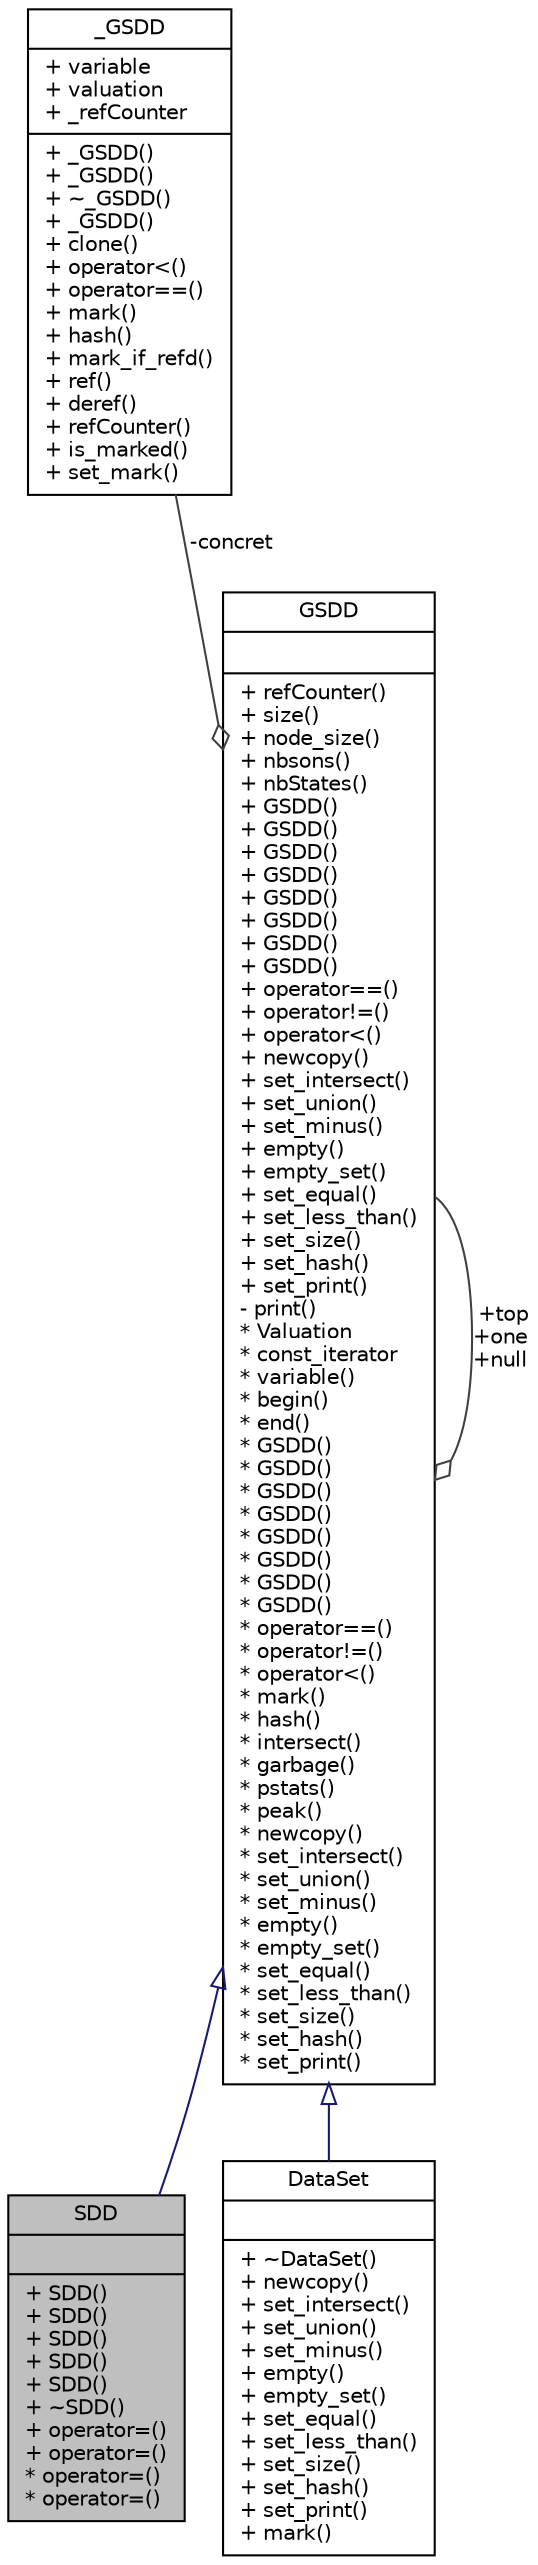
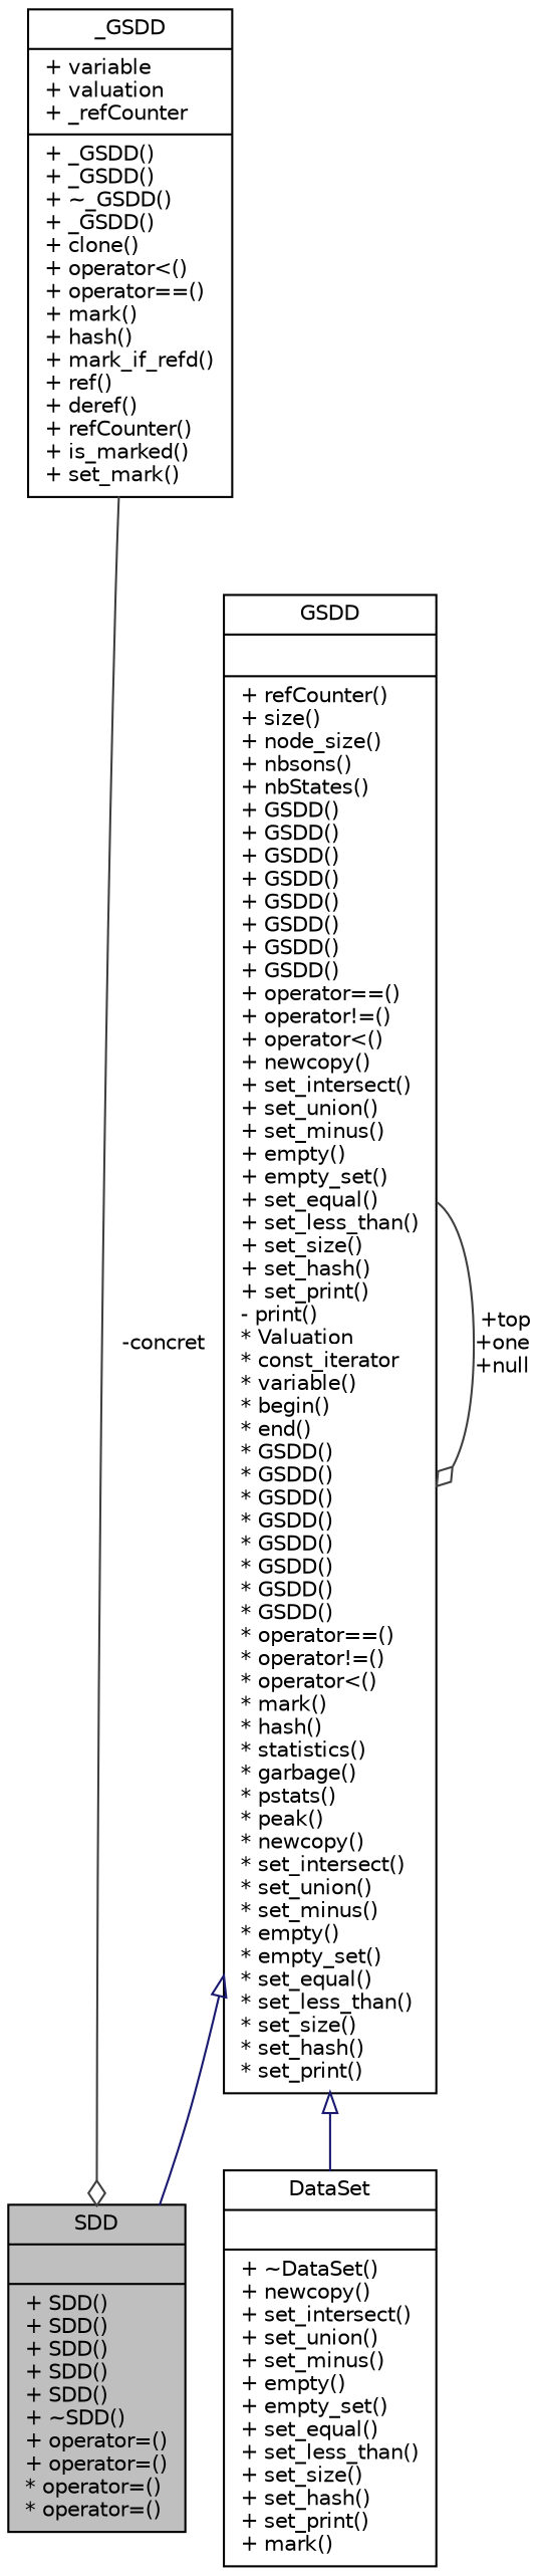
  digraph {
    fontname="DejaVu Sans"
    node [color=black fillcolor=white fontname="DejaVu Sans" fontsize=10 shape=record style=filled]
    edge [color=midnightblue fontname="DejaVu Sans" fontsize=10 labelfontname=FreeSans labelfontsize=10 style=solid]
    n1 [fillcolor=grey75 fontcolor=black height=0.2 label="{SDD\n||+ SDD()\l+ SDD()\l+ SDD()\l+ SDD()\l+ SDD()\l+ ~SDD()\l+ operator=()\l+ operator=()\l* operator=()\l* operator=()\l}" width=0.4]
-   n2 [height=0.2 label="{GSDD\n||+ refCounter()\l+ size()\l+ node_size()\l+ nbsons()\l+ nbStates()\l+ GSDD()\l+ GSDD()\l+ GSDD()\l+ GSDD()\l+ GSDD()\l+ GSDD()\l+ GSDD()\l+ GSDD()\l+ operator==()\l+ operator!=()\l+ operator\<()\l+ newcopy()\l+ set_intersect()\l+ set_union()\l+ set_minus()\l+ empty()\l+ empty_set()\l+ set_equal()\l+ set_less_than()\l+ set_size()\l+ set_hash()\l+ set_print()\l- print()\l* Valuation\l* const_iterator\l* variable()\l* begin()\l* end()\l* GSDD()\l* GSDD()\l* GSDD()\l* GSDD()\l* GSDD()\l* GSDD()\l* GSDD()\l* GSDD()\l* operator==()\l* operator!=()\l* operator\<()\l* mark()\l* hash()\l* intersect()\l* garbage()\l* pstats()\l* peak()\l* newcopy()\l* set_intersect()\l* set_union()\l* set_minus()\l* empty()\l* empty_set()\l* set_equal()\l* set_less_than()\l* set_size()\l* set_hash()\l* set_print()\l}" width=0.4]
+   n2 [height=0.2 label="{GSDD\n||+ refCounter()\l+ size()\l+ node_size()\l+ nbsons()\l+ nbStates()\l+ GSDD()\l+ GSDD()\l+ GSDD()\l+ GSDD()\l+ GSDD()\l+ GSDD()\l+ GSDD()\l+ GSDD()\l+ operator==()\l+ operator!=()\l+ operator\<()\l+ newcopy()\l+ set_intersect()\l+ set_union()\l+ set_minus()\l+ empty()\l+ empty_set()\l+ set_equal()\l+ set_less_than()\l+ set_size()\l+ set_hash()\l+ set_print()\l- print()\l* Valuation\l* const_iterator\l* variable()\l* begin()\l* end()\l* GSDD()\l* GSDD()\l* GSDD()\l* GSDD()\l* GSDD()\l* GSDD()\l* GSDD()\l* GSDD()\l* operator==()\l* operator!=()\l* operator\<()\l* mark()\l* hash()\l* statistics()\l* garbage()\l* pstats()\l* peak()\l* newcopy()\l* set_intersect()\l* set_union()\l* set_minus()\l* empty()\l* empty_set()\l* set_equal()\l* set_less_than()\l* set_size()\l* set_hash()\l* set_print()\l}" width=0.4]
    n3 [height=0.2 label="{DataSet\n||+ ~DataSet()\l+ newcopy()\l+ set_intersect()\l+ set_union()\l+ set_minus()\l+ empty()\l+ empty_set()\l+ set_equal()\l+ set_less_than()\l+ set_size()\l+ set_hash()\l+ set_print()\l+ mark()\l}" width=0.4]
    n4 [height=0.2 label="{_GSDD\n|+ variable\l+ valuation\l+ _refCounter\l|+ _GSDD()\l+ _GSDD()\l+ ~_GSDD()\l+ _GSDD()\l+ clone()\l+ operator\<()\l+ operator==()\l+ mark()\l+ hash()\l+ mark_if_refd()\l+ ref()\l+ deref()\l+ refCounter()\l+ is_marked()\l+ set_mark()\l}" width=0.4]
    n2 -> n1 [arrowtail=onormal dir=back]
    n2 -> n2 [arrowhead=odiamond color=grey25 label=" +top\n+one\n+null"]
    n2 -> n3 [arrowtail=onormal dir=back]
-   n4 -> n2 [arrowhead=odiamond color=grey25 label=" -concret"]
+   n4 -> n1 [arrowhead=odiamond color=grey25 label=" -concret"]
  }
